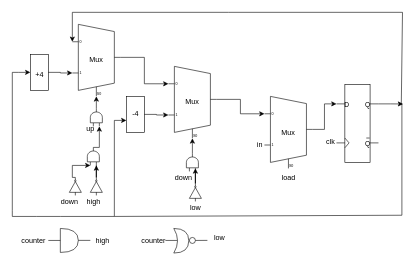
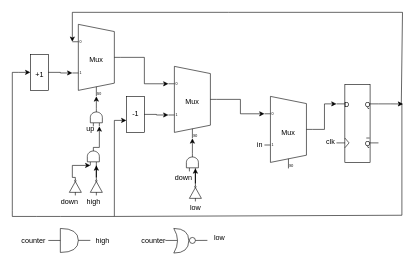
  <mxCell id="0" />
  <mxCell id="1" parent="0" />
  <mxCell id="2" value="Mux" style="shadow=0;dashed=0;align=center;html=1;strokeWidth=1;shape=mxgraph.electrical.abstract.mux2;whiteSpace=wrap;" parent="1" vertex="1"><mxGeometry x="440" y="160" width="80" height="120" as="geometry" /></mxCell>
  <mxCell id="3" value="Mux" style="shadow=0;dashed=0;align=center;html=1;strokeWidth=1;shape=mxgraph.electrical.abstract.mux2;whiteSpace=wrap;" parent="1" vertex="1"><mxGeometry x="280" y="110" width="80" height="120" as="geometry" /></mxCell>
  <mxCell id="4" value="Mux" style="shadow=0;dashed=0;align=center;html=1;strokeWidth=1;shape=mxgraph.electrical.abstract.mux2;whiteSpace=wrap;" parent="1" vertex="1"><mxGeometry x="120" y="40" width="80" height="120" as="geometry" /></mxCell>
  <mxCell id="5" style="edgeStyle=orthogonalEdgeStyle;rounded=0;orthogonalLoop=1;jettySize=auto;html=1;exitX=1;exitY=0.5;exitDx=0;exitDy=-5;exitPerimeter=0;entryX=0;entryY=0.217;entryDx=0;entryDy=3;entryPerimeter=0;" parent="1" source="3" target="2" edge="1"><mxGeometry relative="1" as="geometry" /></mxCell>
  <mxCell id="6" style="edgeStyle=orthogonalEdgeStyle;rounded=0;orthogonalLoop=1;jettySize=auto;html=1;exitX=1;exitY=0.25;exitDx=0;exitDy=0;exitPerimeter=0;" parent="1" source="7" edge="1"><mxGeometry relative="1" as="geometry"><mxPoint x="670.961" y="172.647" as="targetPoint" /></mxGeometry></mxCell>
  <mxCell id="7" value="" style="verticalLabelPosition=bottom;shadow=0;dashed=0;align=center;html=1;verticalAlign=top;shape=mxgraph.electrical.logic_gates.d_type_flip-flop;" parent="1" vertex="1"><mxGeometry x="560" y="140" width="70" height="130" as="geometry" /></mxCell>
  <mxCell id="8" style="edgeStyle=orthogonalEdgeStyle;rounded=0;orthogonalLoop=1;jettySize=auto;html=1;exitX=1;exitY=0.5;exitDx=0;exitDy=-5;exitPerimeter=0;entryX=0;entryY=0.25;entryDx=0;entryDy=0;entryPerimeter=0;" parent="1" source="2" target="7" edge="1"><mxGeometry relative="1" as="geometry" /></mxCell>
  <mxCell id="9" value="" style="rounded=0;whiteSpace=wrap;html=1;" parent="1" vertex="1"><mxGeometry x="210" y="160" width="30" height="60" as="geometry" /></mxCell>
  <mxCell id="10" style="edgeStyle=orthogonalEdgeStyle;rounded=0;orthogonalLoop=1;jettySize=auto;html=1;entryX=0;entryY=0.65;entryDx=0;entryDy=3;entryPerimeter=0;" parent="1" source="9" target="3" edge="1"><mxGeometry relative="1" as="geometry" /></mxCell>
  <mxCell id="11" value="" style="rounded=0;whiteSpace=wrap;html=1;" parent="1" vertex="1"><mxGeometry x="50" y="90" width="30" height="60" as="geometry" /></mxCell>
  <mxCell id="12" style="edgeStyle=orthogonalEdgeStyle;rounded=0;orthogonalLoop=1;jettySize=auto;html=1;entryX=0;entryY=0.65;entryDx=0;entryDy=3;entryPerimeter=0;" parent="1" source="11" target="4" edge="1"><mxGeometry relative="1" as="geometry" /></mxCell>
  <mxCell id="13" style="edgeStyle=orthogonalEdgeStyle;rounded=0;orthogonalLoop=1;jettySize=auto;html=1;exitX=1;exitY=0.5;exitDx=0;exitDy=-5;exitPerimeter=0;entryX=0;entryY=0.217;entryDx=0;entryDy=3;entryPerimeter=0;" parent="1" source="4" target="3" edge="1"><mxGeometry relative="1" as="geometry" /></mxCell>
  <mxCell id="14" value="" style="endArrow=classic;html=1;rounded=0;entryX=0;entryY=0.5;entryDx=0;entryDy=0;" parent="1" edge="1"><mxGeometry width="50" height="50" relative="1" as="geometry"><mxPoint x="669" y="173" as="sourcePoint" /><mxPoint x="210" y="200" as="targetPoint" /><Array as="points"><mxPoint x="669" y="358" /><mxPoint x="190" y="360" /><mxPoint x="190" y="200" /></Array></mxGeometry></mxCell>
  <mxCell id="15" value="" style="endArrow=classic;html=1;rounded=0;entryX=0;entryY=0.5;entryDx=0;entryDy=0;" parent="1" target="11" edge="1"><mxGeometry width="50" height="50" relative="1" as="geometry"><mxPoint x="190" y="360" as="sourcePoint" /><mxPoint x="50" y="100" as="targetPoint" /><Array as="points"><mxPoint x="100" y="360" /><mxPoint x="60" y="360" /><mxPoint x="20" y="360" /><mxPoint x="20" y="350" /><mxPoint x="20" y="120" /><mxPoint x="30" y="120" /></Array></mxGeometry></mxCell>
- <mxCell id="16" value="-4" style="text;html=1;align=center;verticalAlign=middle;resizable=0;points=[];autosize=1;strokeColor=none;fillColor=none;" parent="1" vertex="1"><mxGeometry x="210" y="175" width="30" height="30" as="geometry" /></mxCell>
- <mxCell id="17" value="+4" style="text;html=1;align=center;verticalAlign=middle;resizable=0;points=[];autosize=1;strokeColor=none;fillColor=none;" parent="1" vertex="1"><mxGeometry x="45" y="110" width="40" height="30" as="geometry" /></mxCell>
- <mxCell id="18" value="load" style="text;html=1;align=center;verticalAlign=middle;resizable=0;points=[];autosize=1;strokeColor=none;fillColor=none;" parent="1" vertex="1"><mxGeometry x="455" y="280" width="50" height="30" as="geometry" /></mxCell>
+ <mxCell id="16" value="-1" style="text;html=1;align=center;verticalAlign=middle;resizable=0;points=[];autosize=1;strokeColor=none;fillColor=none;" parent="1" vertex="1"><mxGeometry x="210" y="175" width="30" height="30" as="geometry" /></mxCell>
+ <mxCell id="17" value="+1" style="text;html=1;align=center;verticalAlign=middle;resizable=0;points=[];autosize=1;strokeColor=none;fillColor=none;" parent="1" vertex="1"><mxGeometry x="45" y="110" width="40" height="30" as="geometry" /></mxCell>
  <mxCell id="19" value="" style="verticalLabelPosition=bottom;shadow=0;dashed=0;align=center;html=1;verticalAlign=top;shape=mxgraph.electrical.logic_gates.logic_gate;operation=and;rotation=-90;" parent="1" vertex="1"><mxGeometry x="305" y="260" width="30" height="20" as="geometry" /></mxCell>
  <mxCell id="20" value="" style="verticalLabelPosition=bottom;shadow=0;dashed=0;align=center;html=1;verticalAlign=top;shape=mxgraph.electrical.logic_gates.inverter_2;rotation=-90;" parent="1" vertex="1"><mxGeometry x="310" y="310" width="30" height="20" as="geometry" /></mxCell>
  <mxCell id="21" style="edgeStyle=orthogonalEdgeStyle;rounded=0;orthogonalLoop=1;jettySize=auto;html=1;entryX=0.167;entryY=0.75;entryDx=0;entryDy=0;entryPerimeter=0;" parent="1" source="20" target="19" edge="1"><mxGeometry relative="1" as="geometry" /></mxCell>
  <mxCell id="22" style="edgeStyle=orthogonalEdgeStyle;rounded=0;orthogonalLoop=1;jettySize=auto;html=1;exitX=1;exitY=0.5;exitDx=0;exitDy=0;exitPerimeter=0;" parent="1" source="23" edge="1"><mxGeometry relative="1" as="geometry"><mxPoint x="160" y="160" as="targetPoint" /></mxGeometry></mxCell>
  <mxCell id="23" value="" style="verticalLabelPosition=bottom;shadow=0;dashed=0;align=center;html=1;verticalAlign=top;shape=mxgraph.electrical.logic_gates.logic_gate;operation=and;rotation=-90;" parent="1" vertex="1"><mxGeometry x="145" y="185" width="30" height="20" as="geometry" /></mxCell>
  <mxCell id="24" value="" style="verticalLabelPosition=bottom;shadow=0;dashed=0;align=center;html=1;verticalAlign=top;shape=mxgraph.electrical.logic_gates.logic_gate;operation=and;rotation=-90;" parent="1" vertex="1"><mxGeometry x="140" y="250" width="30" height="20" as="geometry" /></mxCell>
  <mxCell id="25" style="edgeStyle=orthogonalEdgeStyle;rounded=0;orthogonalLoop=1;jettySize=auto;html=1;exitX=1;exitY=0.5;exitDx=0;exitDy=0;exitPerimeter=0;entryX=0;entryY=0.75;entryDx=0;entryDy=0;entryPerimeter=0;" parent="1" source="24" target="23" edge="1"><mxGeometry relative="1" as="geometry" /></mxCell>
  <mxCell id="26" style="edgeStyle=orthogonalEdgeStyle;rounded=0;orthogonalLoop=1;jettySize=auto;html=1;exitX=1;exitY=0.5;exitDx=0;exitDy=0;exitPerimeter=0;entryX=0.375;entryY=1;entryDx=10;entryDy=0;entryPerimeter=0;" parent="1" source="19" target="3" edge="1"><mxGeometry relative="1" as="geometry" /></mxCell>
  <mxCell id="27" value="" style="verticalLabelPosition=bottom;shadow=0;dashed=0;align=center;html=1;verticalAlign=top;shape=mxgraph.electrical.logic_gates.inverter_2;rotation=-90;" parent="1" vertex="1"><mxGeometry x="110" y="300" width="30" height="20" as="geometry" /></mxCell>
  <mxCell id="28" value="" style="verticalLabelPosition=bottom;shadow=0;dashed=0;align=center;html=1;verticalAlign=top;shape=mxgraph.electrical.logic_gates.inverter_2;rotation=-90;" parent="1" vertex="1"><mxGeometry x="145" y="300" width="30" height="20" as="geometry" /></mxCell>
  <mxCell id="29" style="edgeStyle=orthogonalEdgeStyle;rounded=0;orthogonalLoop=1;jettySize=auto;html=1;entryX=0;entryY=0.75;entryDx=0;entryDy=0;entryPerimeter=0;" parent="1" source="28" target="24" edge="1"><mxGeometry relative="1" as="geometry" /></mxCell>
  <mxCell id="30" style="edgeStyle=orthogonalEdgeStyle;rounded=0;orthogonalLoop=1;jettySize=auto;html=1;entryX=0;entryY=0.25;entryDx=0;entryDy=0;entryPerimeter=0;exitX=1;exitY=0.5;exitDx=0;exitDy=0;exitPerimeter=0;" parent="1" source="27" target="24" edge="1"><mxGeometry relative="1" as="geometry"><Array as="points"><mxPoint x="120" y="295" /><mxPoint x="120" y="275" /></Array></mxGeometry></mxCell>
  <mxCell id="31" value="low" style="text;html=1;align=center;verticalAlign=middle;resizable=0;points=[];autosize=1;strokeColor=none;fillColor=none;" parent="1" vertex="1"><mxGeometry x="305" y="330" width="40" height="30" as="geometry" /></mxCell>
  <mxCell id="32" value="down" style="text;html=1;align=center;verticalAlign=middle;resizable=0;points=[];autosize=1;strokeColor=none;fillColor=none;" parent="1" vertex="1"><mxGeometry x="280" y="280" width="50" height="30" as="geometry" /></mxCell>
  <mxCell id="33" value="up" style="text;html=1;align=center;verticalAlign=middle;resizable=0;points=[];autosize=1;strokeColor=none;fillColor=none;" parent="1" vertex="1"><mxGeometry x="130" y="200" width="40" height="30" as="geometry" /></mxCell>
  <mxCell id="34" value="down" style="text;html=1;align=center;verticalAlign=middle;resizable=0;points=[];autosize=1;strokeColor=none;fillColor=none;" parent="1" vertex="1"><mxGeometry x="90" y="320" width="50" height="30" as="geometry" /></mxCell>
  <mxCell id="35" value="high" style="text;html=1;align=center;verticalAlign=middle;resizable=0;points=[];autosize=1;strokeColor=none;fillColor=none;" parent="1" vertex="1"><mxGeometry x="130" y="320" width="50" height="30" as="geometry" /></mxCell>
  <mxCell id="36" value="" style="endArrow=classic;html=1;rounded=0;entryX=0;entryY=0.217;entryDx=0;entryDy=3;entryPerimeter=0;" parent="1" target="4" edge="1"><mxGeometry width="50" height="50" relative="1" as="geometry"><mxPoint x="668" y="174" as="sourcePoint" /><mxPoint x="120" y="74" as="targetPoint" /><Array as="points"><mxPoint x="670" y="20" /><mxPoint x="380" y="20" /><mxPoint x="120" y="20" /></Array></mxGeometry></mxCell>
  <mxCell id="37" value="clk" style="text;html=1;align=center;verticalAlign=middle;resizable=0;points=[];autosize=1;strokeColor=none;fillColor=none;" parent="1" vertex="1"><mxGeometry x="530" y="220" width="40" height="30" as="geometry" /></mxCell>
  <mxCell id="38" value="" style="shape=or;whiteSpace=wrap;html=1;" parent="1" vertex="1"><mxGeometry x="100" y="380" width="30" height="40" as="geometry" /></mxCell>
  <mxCell id="39" value="" style="endArrow=none;html=1;rounded=0;exitX=0;exitY=0.5;exitDx=0;exitDy=0;exitPerimeter=0;" parent="1" source="38" edge="1"><mxGeometry width="50" height="50" relative="1" as="geometry"><mxPoint x="80" y="320" as="sourcePoint" /><mxPoint x="80" y="400" as="targetPoint" /></mxGeometry></mxCell>
  <mxCell id="40" value="" style="endArrow=none;html=1;rounded=0;exitX=0;exitY=0.5;exitDx=0;exitDy=0;exitPerimeter=0;" parent="1" edge="1"><mxGeometry width="50" height="50" relative="1" as="geometry"><mxPoint x="150" y="399.89" as="sourcePoint" /><mxPoint x="130" y="399.89" as="targetPoint" /></mxGeometry></mxCell>
  <mxCell id="41" value="" style="endArrow=none;html=1;rounded=0;exitX=0;exitY=0.5;exitDx=0;exitDy=0;exitPerimeter=0;" parent="1" edge="1"><mxGeometry width="50" height="50" relative="1" as="geometry"><mxPoint x="295" y="400" as="sourcePoint" /><mxPoint x="275" y="400" as="targetPoint" /></mxGeometry></mxCell>
  <mxCell id="42" value="" style="endArrow=none;html=1;rounded=0;exitX=0;exitY=0.5;exitDx=0;exitDy=0;exitPerimeter=0;" parent="1" source="45" edge="1"><mxGeometry width="50" height="50" relative="1" as="geometry"><mxPoint x="345" y="399.89" as="sourcePoint" /><mxPoint x="325" y="399.89" as="targetPoint" /></mxGeometry></mxCell>
  <mxCell id="43" value="high" style="text;html=1;align=center;verticalAlign=middle;resizable=0;points=[];autosize=1;strokeColor=none;fillColor=none;" parent="1" vertex="1"><mxGeometry x="145" y="385" width="50" height="30" as="geometry" /></mxCell>
  <mxCell id="44" value="" style="endArrow=none;html=1;rounded=0;exitX=0;exitY=0.5;exitDx=0;exitDy=0;exitPerimeter=0;" parent="1" target="45" edge="1"><mxGeometry width="50" height="50" relative="1" as="geometry"><mxPoint x="345" y="399.89" as="sourcePoint" /><mxPoint x="325" y="399.89" as="targetPoint" /></mxGeometry></mxCell>
  <mxCell id="45" value="" style="ellipse;whiteSpace=wrap;html=1;aspect=fixed;" parent="1" vertex="1"><mxGeometry x="315" y="395" width="10" height="10" as="geometry" /></mxCell>
  <mxCell id="46" value="low" style="text;html=1;align=center;verticalAlign=middle;resizable=0;points=[];autosize=1;strokeColor=none;fillColor=none;" parent="1" vertex="1"><mxGeometry x="345" y="380" width="40" height="30" as="geometry" /></mxCell>
  <mxCell id="47" value="counter" style="text;html=1;align=center;verticalAlign=middle;resizable=0;points=[];autosize=1;strokeColor=none;fillColor=none;" parent="1" vertex="1"><mxGeometry x="25" y="385.5" width="60" height="30" as="geometry" /></mxCell>
  <mxCell id="48" value="counter" style="text;html=1;align=center;verticalAlign=middle;resizable=0;points=[];autosize=1;strokeColor=none;fillColor=none;" parent="1" vertex="1"><mxGeometry x="225" y="385" width="60" height="30" as="geometry" /></mxCell>
  <mxCell id="49" value="" style="shape=xor;whiteSpace=wrap;html=1;" parent="1" vertex="1"><mxGeometry x="289" y="380" width="25" height="41" as="geometry" /></mxCell>
  <mxCell id="50" value="in" style="text;html=1;align=center;verticalAlign=middle;resizable=0;points=[];autosize=1;strokeColor=none;fillColor=none;" parent="1" vertex="1"><mxGeometry x="418" y="227" width="27" height="26" as="geometry" /></mxCell>
